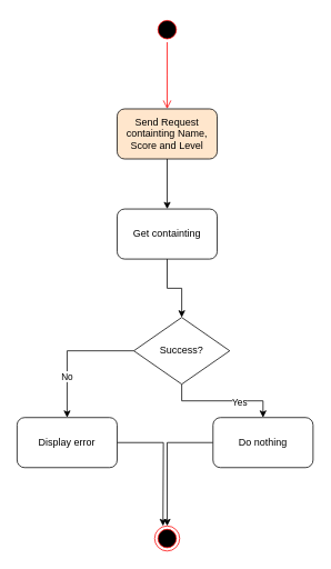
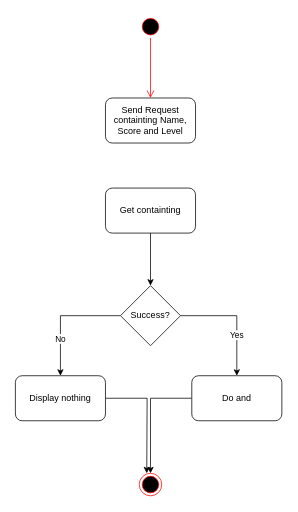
  <mxCell id="0" />
  <mxCell id="1" parent="0" />
  <mxCell id="2" value="" style="ellipse;html=1;shape=startState;fillColor=#000000;strokeColor=#ff0000;" vertex="1" parent="1"><mxGeometry x="185" y="20" width="30" height="30" as="geometry" /></mxCell>
  <mxCell id="3" value="" style="edgeStyle=orthogonalEdgeStyle;html=1;verticalAlign=bottom;endArrow=open;endSize=8;strokeColor=#ff0000;rounded=0;" edge="1" source="2" parent="1"><mxGeometry relative="1" as="geometry"><mxPoint x="200" y="130" as="targetPoint" /></mxGeometry></mxCell>
  <mxCell id="4" style="edgeStyle=orthogonalEdgeStyle;rounded=0;orthogonalLoop=1;jettySize=auto;html=1;entryX=0.5;entryY=0;entryDx=0;entryDy=0;" edge="1" parent="1" source="5" target="17"><mxGeometry relative="1" as="geometry" /></mxCell>
- <mxCell id="5" value="Do nothing" style="rounded=1;whiteSpace=wrap;html=1;" vertex="1" parent="1"><mxGeometry x="255" y="500" width="120" height="60" as="geometry" /></mxCell>
+ <mxCell id="5" value="Do and" style="rounded=1;whiteSpace=wrap;html=1;" vertex="1" parent="1"><mxGeometry x="255" y="500" width="120" height="60" as="geometry" /></mxCell>
  <mxCell id="6" style="edgeStyle=orthogonalEdgeStyle;rounded=0;orthogonalLoop=1;jettySize=auto;html=1;entryX=0.5;entryY=0;entryDx=0;entryDy=0;" edge="1" parent="1" source="10" target="16"><mxGeometry relative="1" as="geometry" /></mxCell>
  <mxCell id="7" value="No" style="edgeLabel;html=1;align=center;verticalAlign=middle;resizable=0;points=[];" vertex="1" connectable="0" parent="6"><mxGeometry x="0.371" y="-1" relative="1" as="geometry"><mxPoint as="offset" /></mxGeometry></mxCell>
  <mxCell id="8" style="edgeStyle=orthogonalEdgeStyle;rounded=0;orthogonalLoop=1;jettySize=auto;html=1;entryX=0.5;entryY=0;entryDx=0;entryDy=0;" edge="1" parent="1" source="10" target="5"><mxGeometry relative="1" as="geometry" /></mxCell>
  <mxCell id="9" value="Yes" style="edgeLabel;html=1;align=center;verticalAlign=middle;resizable=0;points=[];" vertex="1" connectable="0" parent="8"><mxGeometry x="0.296" y="-1" relative="1" as="geometry"><mxPoint as="offset" /></mxGeometry></mxCell>
- <mxCell id="10" value="Success?" style="rhombus;whiteSpace=wrap;html=1;" vertex="1" parent="1"><mxGeometry x="160" y="380" width="115" height="80" as="geometry" /></mxCell>
- <mxCell id="11" style="edgeStyle=orthogonalEdgeStyle;rounded=0;orthogonalLoop=1;jettySize=auto;html=1;entryX=0.5;entryY=0;entryDx=0;entryDy=0;" edge="1" parent="1" source="12" target="14"><mxGeometry relative="1" as="geometry" /></mxCell>
- <mxCell id="12" value="Send Request containting Name, Score and Level" style="rounded=1;whiteSpace=wrap;html=1;fillColor=#ffe6cc;" vertex="1" parent="1"><mxGeometry x="140" y="130" width="120" height="60" as="geometry" /></mxCell>
+ <mxCell id="10" value="Success?" style="rhombus;whiteSpace=wrap;html=1;" vertex="1" parent="1"><mxGeometry x="160" y="380" width="80" height="80" as="geometry" /></mxCell>
+ <mxCell id="12" value="Send Request containting Name, Score and Level" style="rounded=1;whiteSpace=wrap;html=1;" vertex="1" parent="1"><mxGeometry x="140" y="130" width="120" height="60" as="geometry" /></mxCell>
  <mxCell id="13" style="edgeStyle=orthogonalEdgeStyle;rounded=0;orthogonalLoop=1;jettySize=auto;html=1;entryX=0.5;entryY=0;entryDx=0;entryDy=0;" edge="1" parent="1" source="14" target="10"><mxGeometry relative="1" as="geometry" /></mxCell>
  <mxCell id="14" value="Get containting" style="rounded=1;whiteSpace=wrap;html=1;" vertex="1" parent="1"><mxGeometry x="140" y="250" width="120" height="60" as="geometry" /></mxCell>
  <mxCell id="15" style="edgeStyle=orthogonalEdgeStyle;rounded=0;orthogonalLoop=1;jettySize=auto;html=1;" edge="1" parent="1" source="16"><mxGeometry relative="1" as="geometry"><mxPoint x="195" y="630" as="targetPoint" /></mxGeometry></mxCell>
- <mxCell id="16" value="Display error" style="rounded=1;whiteSpace=wrap;html=1;" vertex="1" parent="1"><mxGeometry x="20" y="500" width="120" height="60" as="geometry" /></mxCell>
+ <mxCell id="16" value="Display nothing" style="rounded=1;whiteSpace=wrap;html=1;" vertex="1" parent="1"><mxGeometry x="20" y="500" width="120" height="60" as="geometry" /></mxCell>
  <mxCell id="17" value="" style="ellipse;html=1;shape=endState;fillColor=#000000;strokeColor=#ff0000;" vertex="1" parent="1"><mxGeometry x="185" y="630" width="30" height="30" as="geometry" /></mxCell>
